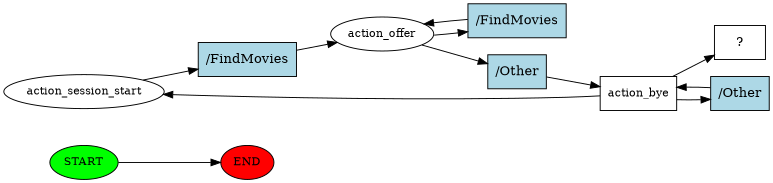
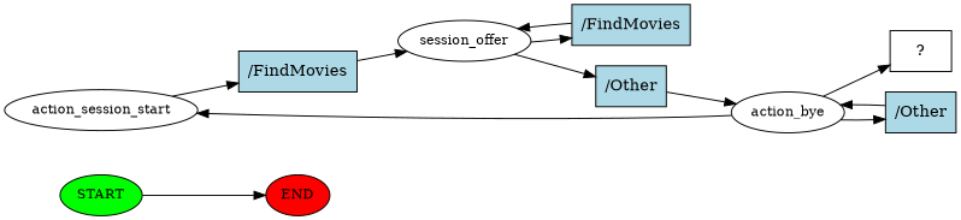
  digraph {
    rankdir=LR
    node [style=filled]
    n1 [fillcolor=green fontsize=12 label=START]
    n2 [fillcolor=red fontsize=12 label=END]
    n3 [fontsize=12 label=action_session_start style=""]
    n4 [fillcolor=lightblue label="/FindMovies" shape=rect]
-   n5 [fontsize=12 label=action_offer style=""]
+   n5 [fontsize=12 label=session_offer style=""]
    n6 [fillcolor=lightblue label="/FindMovies" shape=rect]
    n7 [fillcolor=lightblue label="/Other" shape=rect]
-   n8 [fontsize=12 label=action_bye shape=box style=""]
+   n8 [fontsize=12 label=action_bye style=""]
    n9 [label="  ?  " shape=rect style=""]
    n10 [fillcolor=lightblue label="/Other" shape=rect]
    n1 -> n2
    n3 -> n4
    n4 -> n5
    n5 -> n6
    n5 -> n7
    n6 -> n5
    n7 -> n8
    n8 -> n3
    n8 -> n9
    n8 -> n10
    n10 -> n8
  }
